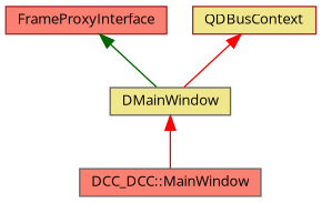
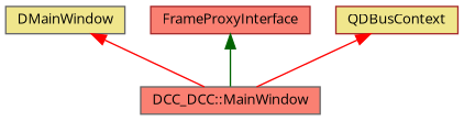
  digraph {
    fontname="Open Sans"
    node [color=gray40 fillcolor=salmon fontname="Open Sans" fontsize=10 shape=record style=filled]
    edge [color=red dir=back fontname="Open Sans" fontsize=10 labelfontname=Helvetica labelfontsize=10 style=solid]
    n1 [fontcolor=black height=0.2 label="DCC_DCC::MainWindow" width=0.4]
    n2 [fillcolor=khaki height=0.2 label=DMainWindow width=0.4]
    n3 [color=brown height=0.2 label=FrameProxyInterface width=0.4]
    n4 [color=brown fillcolor=khaki height=0.2 label=QDBusContext width=0.4]
    n2 -> n1
-   n3 -> n2 [color=darkgreen]
-   n4 -> n2
+   n3 -> n1 [color=darkgreen]
+   n4 -> n1
  }
